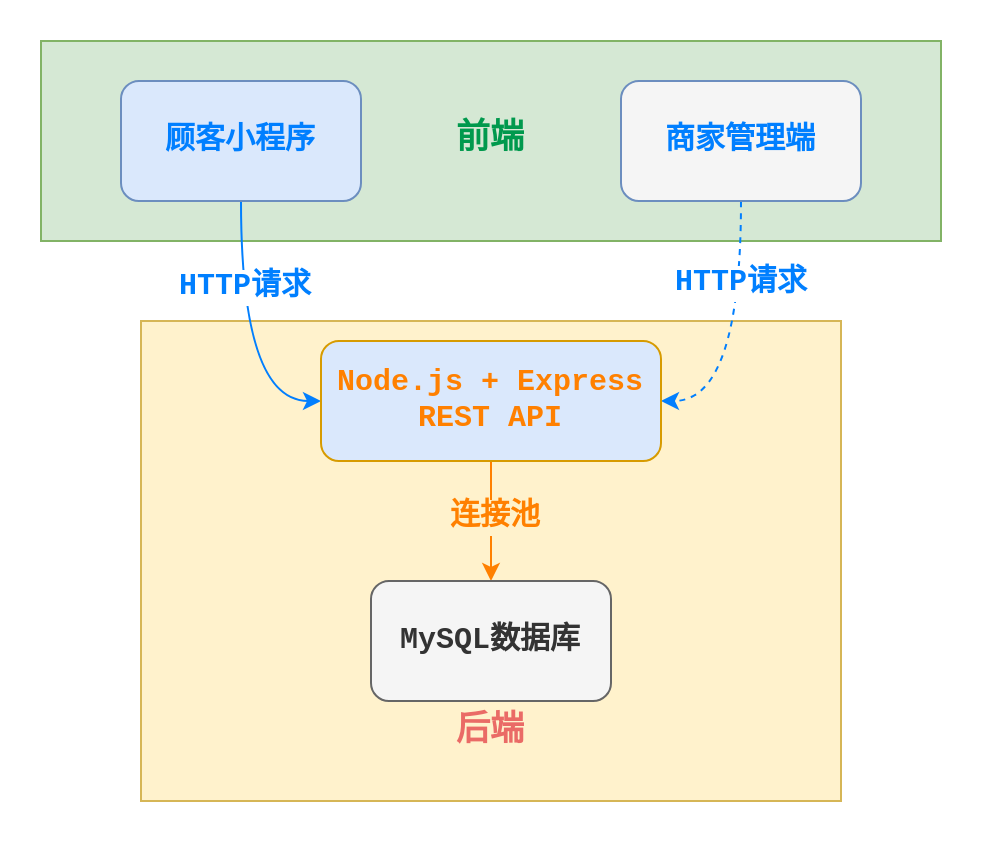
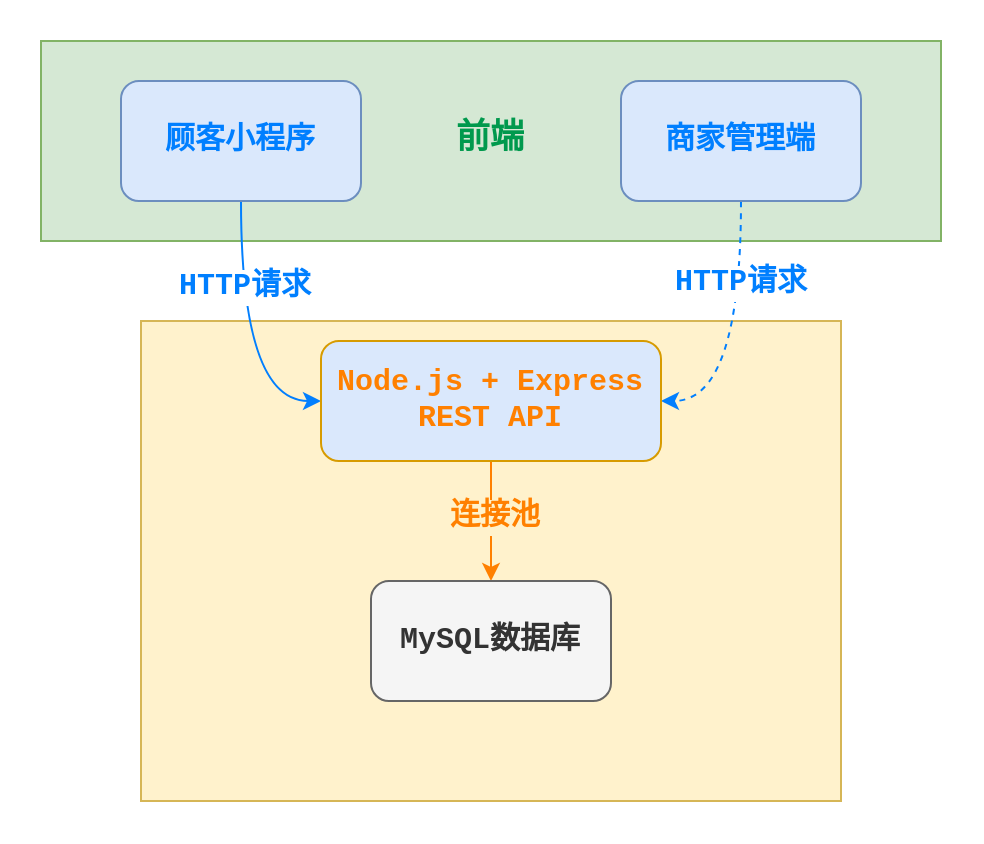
  <mxCell id="0" />
  <mxCell id="1" parent="0" />
  <mxCell id="2" value="" style="rounded=0;whiteSpace=wrap;html=1;fontFamily=Courier New;fillColor=#fff2cc;strokeColor=#d6b656;fontStyle=1;fontSize=15;" vertex="1" parent="1"><mxGeometry x="70" y="160" width="350" height="240" as="geometry" /></mxCell>
  <mxCell id="3" value="&lt;font style=&quot;font-size: 17px;&quot; color=&quot;#00994d&quot;&gt;前端&lt;/font&gt;" style="rounded=0;whiteSpace=wrap;html=1;fontFamily=Courier New;fillColor=#d5e8d4;strokeColor=#82b366;fontStyle=1;fontSize=15;" vertex="1" parent="1"><mxGeometry x="20" y="20" width="450" height="100" as="geometry" /></mxCell>
  <mxCell id="4" style="edgeStyle=orthogonalEdgeStyle;rounded=0;orthogonalLoop=1;jettySize=auto;html=1;entryX=0;entryY=0.5;entryDx=0;entryDy=0;curved=1;fontFamily=Courier New;fontStyle=1;fontSize=15;strokeColor=#027ffe;" edge="1" parent="1" source="6" target="12"><mxGeometry relative="1" as="geometry" /></mxCell>
  <mxCell id="5" value="HTTP请求" style="edgeLabel;html=1;align=center;verticalAlign=middle;resizable=0;points=[];fontFamily=Courier New;fontStyle=1;fontSize=15;labelBackgroundColor=default;fontColor=#007FFF;" vertex="1" connectable="0" parent="4"><mxGeometry x="-0.396" y="1" relative="1" as="geometry"><mxPoint as="offset" /></mxGeometry></mxCell>
  <mxCell id="6" value="顾客小程序" style="rounded=1;whiteSpace=wrap;html=1;fontFamily=Courier New;fillColor=#dae8fc;strokeColor=#6c8ebf;fontStyle=1;fontSize=15;fontColor=#007FFF;" vertex="1" parent="1"><mxGeometry x="60" y="40" width="120" height="60" as="geometry" /></mxCell>
  <mxCell id="7" style="edgeStyle=orthogonalEdgeStyle;rounded=0;orthogonalLoop=1;jettySize=auto;html=1;entryX=1;entryY=0.5;entryDx=0;entryDy=0;curved=1;fontFamily=Courier New;fontStyle=1;fontSize=15;strokeColor=#027ffe;dashed=1;" edge="1" parent="1" source="9" target="12"><mxGeometry relative="1" as="geometry" /></mxCell>
  <mxCell id="8" value="HTTP请求" style="edgeLabel;html=1;align=center;verticalAlign=middle;resizable=0;points=[];fontFamily=Courier New;fontStyle=1;fontSize=15;labelBackgroundColor=default;fontColor=#007FFF;" vertex="1" connectable="0" parent="7"><mxGeometry x="-0.435" y="-1" relative="1" as="geometry"><mxPoint as="offset" /></mxGeometry></mxCell>
- <mxCell id="9" value="商家管理端" style="rounded=1;whiteSpace=wrap;html=1;fontFamily=Courier New;fillColor=#f5f5f5;strokeColor=#6c8ebf;fontStyle=1;fontSize=15;fontColor=#007FFF;" vertex="1" parent="1"><mxGeometry x="310" y="40" width="120" height="60" as="geometry" /></mxCell>
+ <mxCell id="9" value="商家管理端" style="rounded=1;whiteSpace=wrap;html=1;fontFamily=Courier New;fillColor=#dae8fc;strokeColor=#6c8ebf;fontStyle=1;fontSize=15;fontColor=#007FFF;" vertex="1" parent="1"><mxGeometry x="310" y="40" width="120" height="60" as="geometry" /></mxCell>
  <mxCell id="10" value="" style="edgeStyle=orthogonalEdgeStyle;rounded=0;orthogonalLoop=1;jettySize=auto;html=1;fontFamily=Courier New;fontStyle=1;fontSize=15;fontColor=#FF8000;strokeColor=#FF8000;" edge="1" parent="1" source="12" target="13"><mxGeometry relative="1" as="geometry" /></mxCell>
  <mxCell id="11" value="连接池" style="edgeLabel;html=1;align=center;verticalAlign=middle;resizable=0;points=[];fontFamily=Courier New;fontStyle=1;fontSize=15;labelBackgroundColor=#fff2cc;fontColor=#FF8000;" vertex="1" connectable="0" parent="10"><mxGeometry x="-0.116" y="1" relative="1" as="geometry"><mxPoint as="offset" /></mxGeometry></mxCell>
  <mxCell id="12" value="Node.js + Express&lt;br style=&quot;font-size: 15px;&quot;&gt;REST API" style="rounded=1;whiteSpace=wrap;html=1;fontFamily=Courier New;fillColor=#dae8fc;strokeColor=#d79b00;fontStyle=1;fontSize=15;fontColor=#FF8000;" vertex="1" parent="1"><mxGeometry x="160" y="170" width="170" height="60" as="geometry" /></mxCell>
  <mxCell id="13" value="MySQL数据库" style="rounded=1;whiteSpace=wrap;html=1;fontFamily=Courier New;fillColor=#f5f5f5;fontColor=#333333;strokeColor=#666666;fontStyle=1;fontSize=15;" vertex="1" parent="1"><mxGeometry x="185" y="290" width="120" height="60" as="geometry" /></mxCell>
- <mxCell id="14" value="&lt;b&gt;&lt;font color=&quot;#ea6b66&quot; style=&quot;font-size: 17px;&quot;&gt;后端&lt;/font&gt;&lt;/b&gt;" style="text;html=1;strokeColor=none;fillColor=none;align=center;verticalAlign=middle;whiteSpace=wrap;rounded=0;" vertex="1" parent="1"><mxGeometry x="215" y="350" width="60" height="30" as="geometry" /></mxCell>
